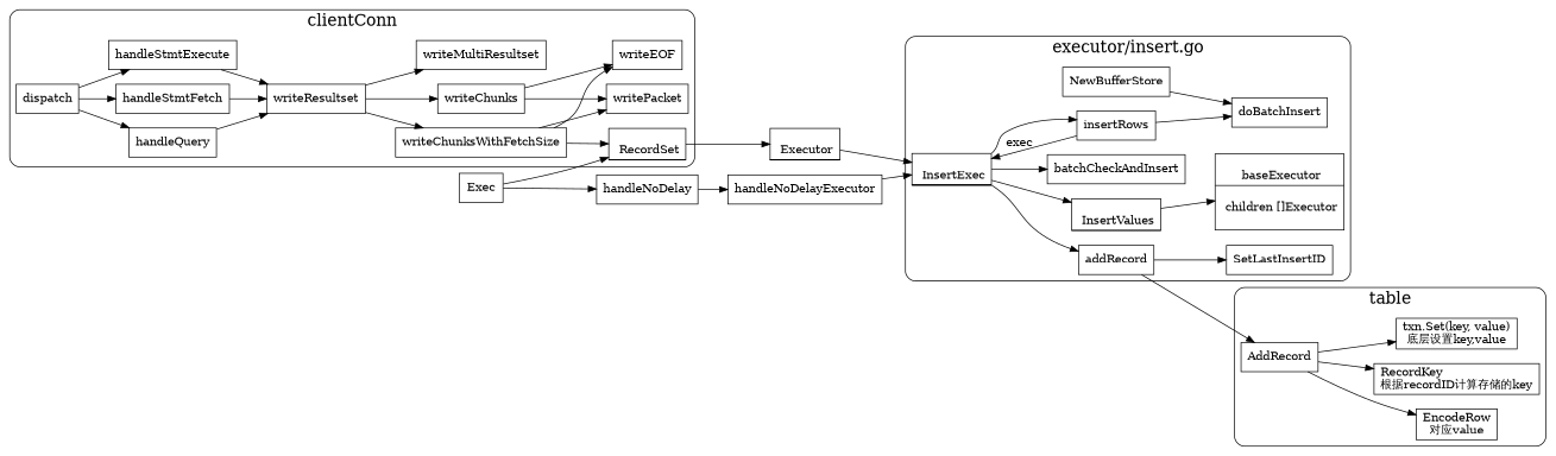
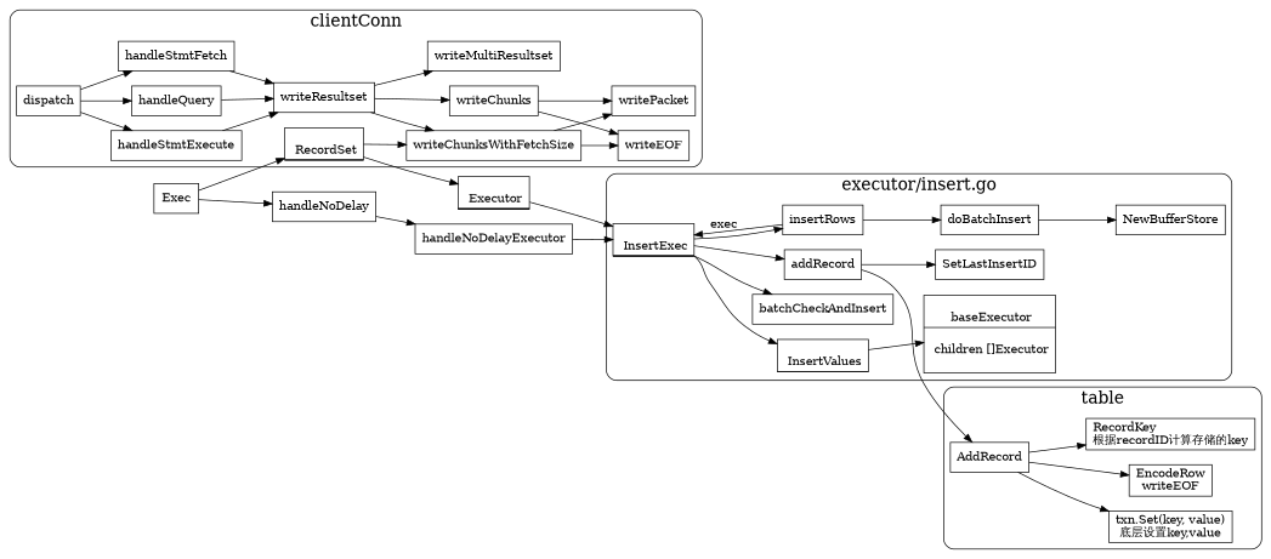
  digraph {
    newrank=true
    rankdir=LR
    node [shape=box]
    n1 [label="{{\n        InsertExec |\n        <InsertValues> *InsertValues \l|\n        <exec> exec \l|\n        <Next> Next\l\n      }}" shape=record]
    n2 [label="{{\n        InsertValues |\n        <baseExecutor> baseExecutor \l\n      }}" shape=record]
    insertRows
    batchCheckAndInsert
    addRecord
    n6 [label="{{\n        baseExecutor |\n        children []Executor\l\n      }}" shape=record]
    doBatchInsert
    NewBufferStore
    SetLastInsertID
    n10 [label=AddRecord]
-   n11 [label="EncodeRow\l对应value"]
+   n11 [label="EncodeRow\lwriteEOF"]
    n12 [label="RecordKey\l根据recordID计算存储的key"]
    n13 [label="txn.Set(key, value)\l底层设置key,value"]
    n14 [label="{{\n    RecordSet |\n      <executor> executor \l|\n      <Next> Next \l\n  }}" shape=record]
    dispatch
    handleQuery
    handleStmtFetch
    handleStmtExecute
    writeResultset
    writeChunksWithFetchSize
    writeChunks
    writeMultiResultset
    writePacket
    writeEOF
    n25 [label="{{\n      Executor |\n      <Next> Next \l|\n      <Open> Open \l|\n      <Close> Close \l|\n      <Schema> Schema\l\n    }}" shape=record]
    Exec
    handleNoDelay
    handleNoDelayExecutor
    subgraph cluster_1 {
      fontsize=20
      label="executor/insert.go"
      style=rounded
      n1
      n2
      insertRows
      batchCheckAndInsert
      addRecord
      n6
      doBatchInsert
      NewBufferStore
      SetLastInsertID
    }
    subgraph cluster_2 {
      fontsize=20
      label=table
      style=rounded
      n10
      n11
      n12
      n13
    }
    subgraph cluster_3 {
      fontsize=20
      label=clientConn
      style=rounded
      n14
      dispatch
      handleQuery
      handleStmtFetch
      handleStmtExecute
      writeResultset
      writeChunksWithFetchSize
      writeChunks
      writeMultiResultset
      writePacket
      writeEOF
    }
    n1 -> n2 [tailport=InsertValues]
    n1 -> insertRows [tailport=Next]
    n1 -> batchCheckAndInsert [tailport=exec]
    n1 -> addRecord [tailport=exec]
    n2 -> n6 [tailport=baseExecutor]
    insertRows -> n1 [headport=exec label=exec]
    insertRows -> doBatchInsert
    addRecord -> SetLastInsertID
    addRecord -> n10
-   NewBufferStore -> doBatchInsert
+   doBatchInsert -> NewBufferStore
    n10 -> n11
    n10 -> n12
    n10 -> n13
    n14 -> n25 [headport=Next tailport=Next]
    dispatch -> handleQuery
    dispatch -> handleStmtFetch
    dispatch -> handleStmtExecute
    handleQuery -> writeResultset
    handleStmtFetch -> writeResultset
    handleStmtExecute -> writeResultset
    writeResultset -> writeChunksWithFetchSize
    writeResultset -> writeChunks
    writeResultset -> writeMultiResultset
-   writeChunksWithFetchSize -> n14
+   n14 -> writeChunksWithFetchSize
    writeChunksWithFetchSize -> writePacket
    writeChunksWithFetchSize -> writeEOF
    writeChunks -> writePacket
    writeChunks -> writeEOF
    n25 -> n1 [headport=Next tailport=Next]
    Exec -> n14
    Exec -> handleNoDelay
    handleNoDelay -> handleNoDelayExecutor
    handleNoDelayExecutor -> n1 [headport=Next]
  }
